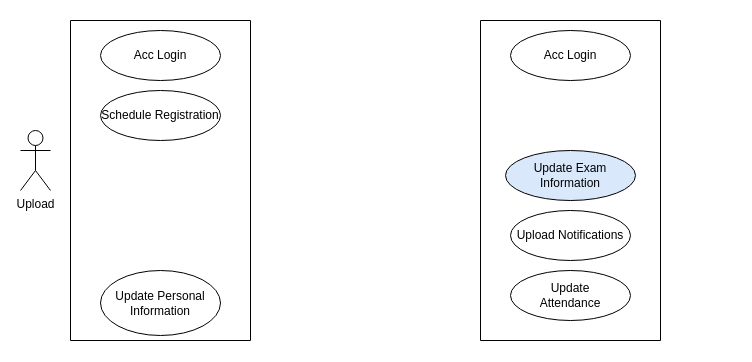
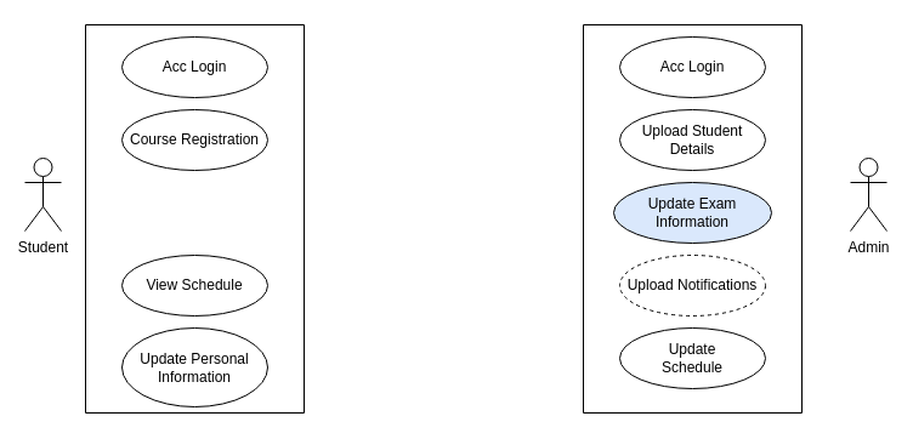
  <mxCell id="0" />
  <mxCell id="1" parent="0" />
- <mxCell id="2" value="&lt;div&gt;Upload&lt;/div&gt;" style="shape=umlActor;verticalLabelPosition=bottom;verticalAlign=top;html=1;outlineConnect=0;" parent="1" vertex="1"><mxGeometry x="20" y="130" width="30" height="60" as="geometry" /></mxCell>
+ <mxCell id="2" value="&lt;div&gt;Student&lt;/div&gt;" style="shape=umlActor;verticalLabelPosition=bottom;verticalAlign=top;html=1;outlineConnect=0;" parent="1" vertex="1"><mxGeometry x="20" y="130" width="30" height="60" as="geometry" /></mxCell>
  <mxCell id="3" value="" style="swimlane;startSize=0;" parent="1" vertex="1"><mxGeometry x="70" y="20" width="180" height="320" as="geometry"><mxRectangle x="130" y="140" width="50" height="40" as="alternateBounds" /></mxGeometry></mxCell>
  <mxCell id="4" value="Acc Login" style="ellipse;whiteSpace=wrap;html=1;" parent="3" vertex="1"><mxGeometry x="30" y="10" width="120" height="50" as="geometry" /></mxCell>
- <mxCell id="5" value="Schedule Registration" style="ellipse;whiteSpace=wrap;html=1;" parent="3" vertex="1"><mxGeometry x="30" y="70" width="120" height="50" as="geometry" /></mxCell>
+ <mxCell id="5" value="Course Registration" style="ellipse;whiteSpace=wrap;html=1;" parent="3" vertex="1"><mxGeometry x="30" y="70" width="120" height="50" as="geometry" /></mxCell>
+ <mxCell id="6" value="View Schedule" style="ellipse;whiteSpace=wrap;html=1;" parent="3" vertex="1"><mxGeometry x="30" y="190" width="120" height="50" as="geometry" /></mxCell>
  <mxCell id="7" value="&lt;div&gt;Update Personal&lt;/div&gt;&lt;div&gt;Information&lt;/div&gt;" style="ellipse;whiteSpace=wrap;html=1;" parent="3" vertex="1"><mxGeometry x="30" y="250" width="120" height="65" as="geometry" /></mxCell>
  <mxCell id="8" style="edgeStyle=orthogonalEdgeStyle;rounded=0;orthogonalLoop=1;jettySize=auto;html=1;exitX=0.5;exitY=1;exitDx=0;exitDy=0;" parent="1" source="3" target="3" edge="1"><mxGeometry relative="1" as="geometry" /></mxCell>
+ <mxCell id="9" value="Admin" style="shape=umlActor;verticalLabelPosition=bottom;verticalAlign=top;html=1;outlineConnect=0;" parent="1" vertex="1"><mxGeometry x="700" y="130" width="30" height="60" as="geometry" /></mxCell>
  <mxCell id="10" value="" style="swimlane;startSize=0;" parent="1" vertex="1"><mxGeometry x="480" y="20" width="180" height="320" as="geometry"><mxRectangle x="130" y="140" width="50" height="40" as="alternateBounds" /></mxGeometry></mxCell>
  <mxCell id="11" value="Acc Login" style="ellipse;whiteSpace=wrap;html=1;" parent="10" vertex="1"><mxGeometry x="30" y="10" width="120" height="50" as="geometry" /></mxCell>
+ <mxCell id="12" value="&lt;div&gt;Upload Student&lt;/div&gt;&lt;div&gt;Details&lt;/div&gt;" style="ellipse;whiteSpace=wrap;html=1;" parent="10" vertex="1"><mxGeometry x="30" y="70" width="120" height="50" as="geometry" /></mxCell>
  <mxCell id="13" value="&lt;div&gt;Update Exam&lt;/div&gt;&lt;div&gt;Information&lt;/div&gt;" style="ellipse;whiteSpace=wrap;html=1;fillColor=#dae8fc;" parent="10" vertex="1"><mxGeometry x="25" y="130" width="130" height="50" as="geometry" /></mxCell>
- <mxCell id="14" value="Upload Notifications" style="ellipse;whiteSpace=wrap;html=1;" parent="10" vertex="1"><mxGeometry x="30" y="190" width="120" height="50" as="geometry" /></mxCell>
- <mxCell id="15" value="&lt;div&gt;Update&lt;/div&gt;&lt;div&gt;Attendance&lt;/div&gt;" style="ellipse;whiteSpace=wrap;html=1;" parent="10" vertex="1"><mxGeometry x="30" y="250" width="120" height="50" as="geometry" /></mxCell>
+ <mxCell id="14" value="Upload Notifications" style="ellipse;whiteSpace=wrap;html=1;dashed=1;" parent="10" vertex="1"><mxGeometry x="30" y="190" width="120" height="50" as="geometry" /></mxCell>
+ <mxCell id="15" value="&lt;div&gt;Update&lt;/div&gt;&lt;div&gt;Schedule&lt;/div&gt;" style="ellipse;whiteSpace=wrap;html=1;" parent="10" vertex="1"><mxGeometry x="30" y="250" width="120" height="50" as="geometry" /></mxCell>
